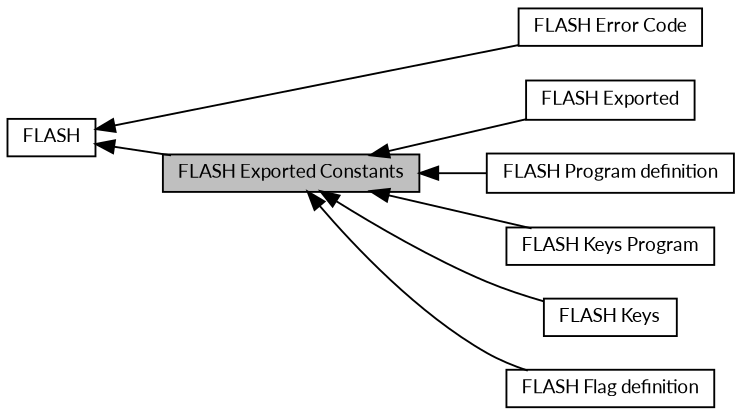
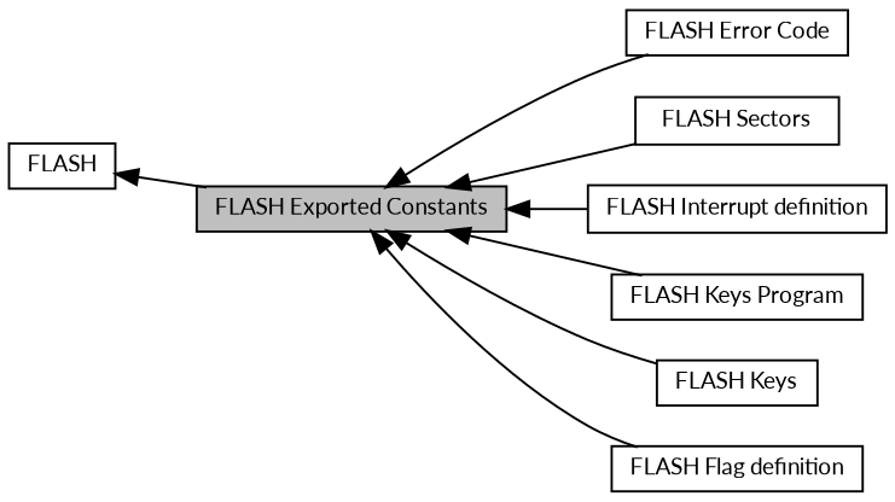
  digraph {
    fontname=Lato
    rankdir=LR
    node [color=black fillcolor=white fontname=Lato fontsize=10 shape=record style=filled]
    edge [dir=back fontname=Lato fontsize=10 labelfontname=Helvetica labelfontsize=10 shape=plaintext style=solid]
-   n1 [height=0.2 label="FLASH Exported" width=0.4]
-   n2 [height=0.2 label="FLASH Program definition" width=0.4]
+   n1 [height=0.2 label="FLASH Sectors" width=0.4]
+   n2 [height=0.2 label="FLASH Interrupt definition" width=0.4]
    n3 [height=0.2 label="FLASH Keys Program" width=0.4]
    n4 [height=0.2 label="FLASH Error Code" width=0.4]
    n5 [height=0.2 label="FLASH Keys" width=0.4]
    n6 [fillcolor=grey75 fontcolor=black height=0.2 label="FLASH Exported Constants" width=0.4]
    n7 [height=0.2 label="FLASH Flag definition" width=0.4]
    n8 [height=0.2 label=FLASH width=0.4]
    n6 -> n1
    n6 -> n2
    n6 -> n3
-   n8 -> n4
+   n6 -> n4
    n6 -> n5
    n6 -> n7
    n8 -> n6
  }
